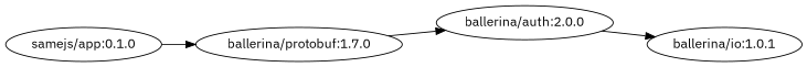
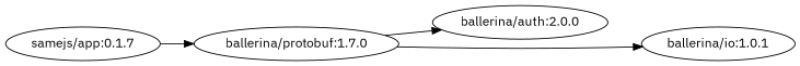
  digraph {
    fontname="IBM Plex Sans"
    rankdir=LR
    node [fontname="IBM Plex Sans"]
    edge [fontname="IBM Plex Sans"]
    "ballerina/auth:2.0.0"
    "ballerina/io:1.0.1"
-   "samejs/app:0.1.0"
+   "samejs/app:0.1.0" [label="samejs/app:0.1.7"]
    "ballerina/protobuf:1.7.0"
-   "ballerina/auth:2.0.0" -> "ballerina/io:1.0.1"
+   "ballerina/protobuf:1.7.0" -> "ballerina/io:1.0.1"
    "samejs/app:0.1.0" -> "ballerina/protobuf:1.7.0"
    "ballerina/protobuf:1.7.0" -> "ballerina/auth:2.0.0"
  }
